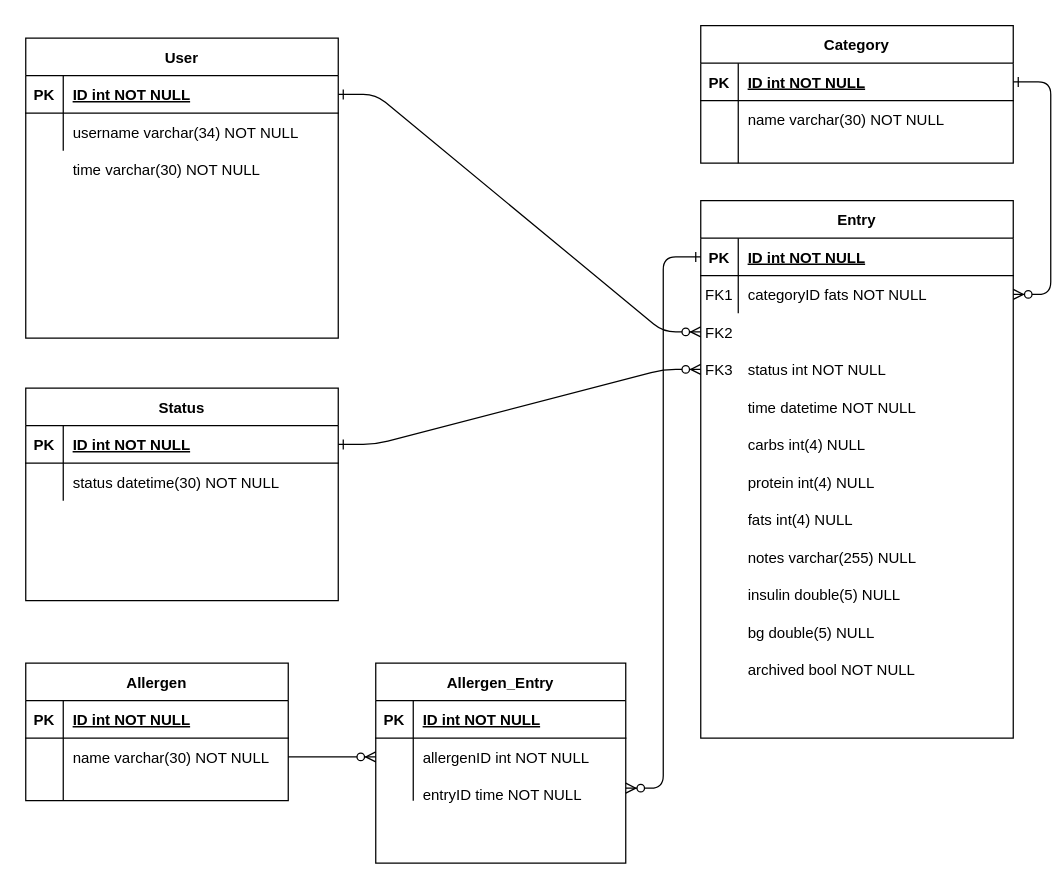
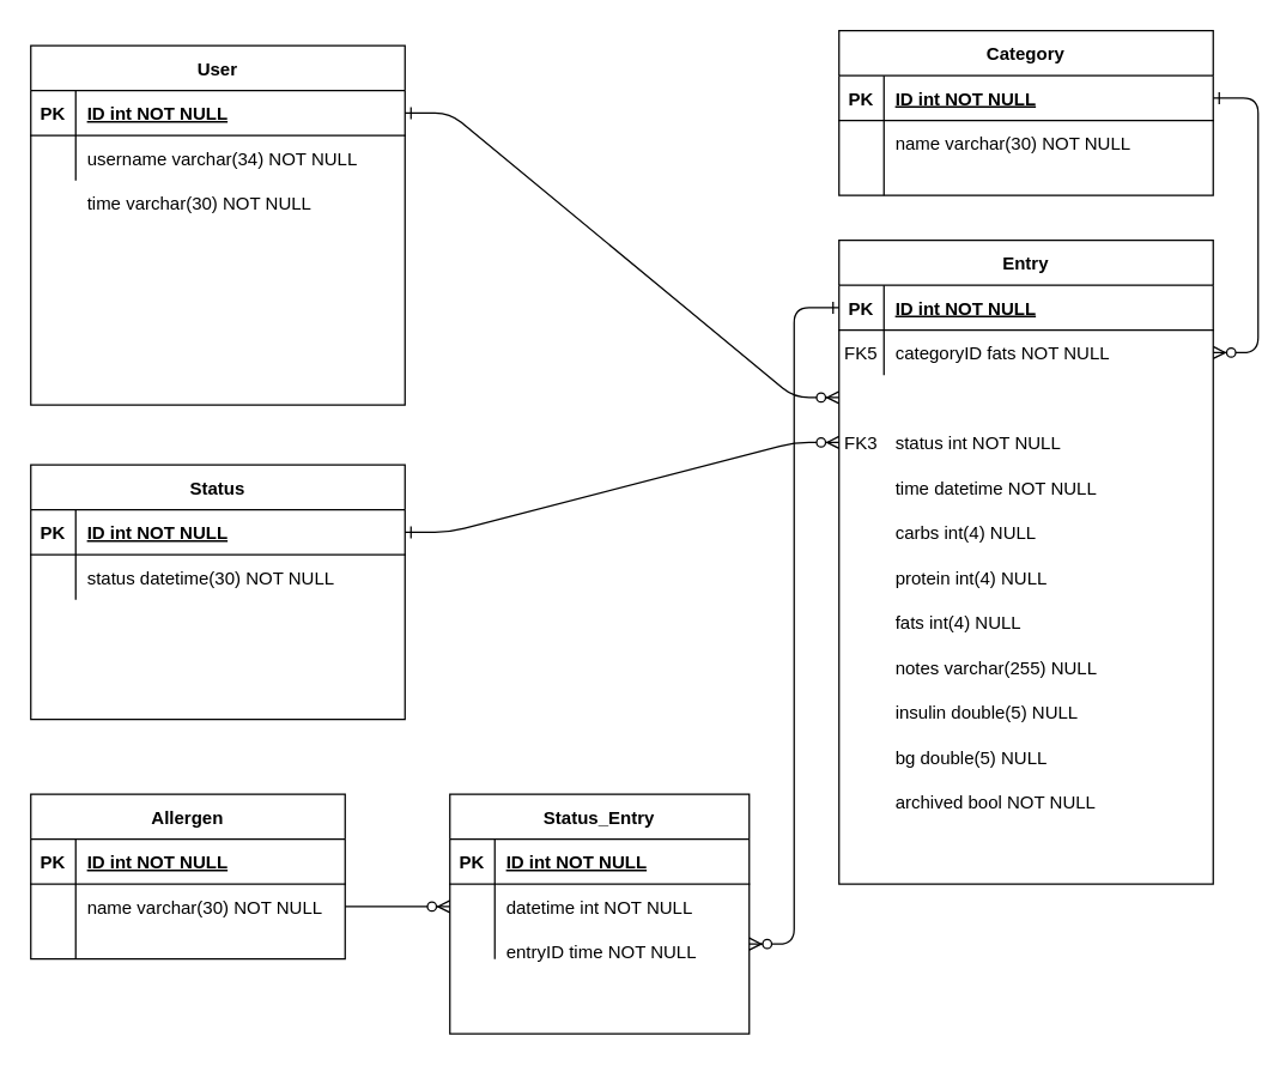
  <mxCell id="0" />
  <mxCell id="1" parent="0" />
  <mxCell id="2" value="" style="edgeStyle=entityRelationEdgeStyle;endArrow=ERzeroToMany;startArrow=ERone;endFill=1;startFill=0;" parent="1" source="5" target="66" edge="1"><mxGeometry width="100" height="100" relative="1" as="geometry"><mxPoint x="340" y="690" as="sourcePoint" /><mxPoint x="330" y="195" as="targetPoint" /></mxGeometry></mxCell>
  <mxCell id="3" value="" style="edgeStyle=entityRelationEdgeStyle;endArrow=ERzeroToMany;startArrow=ERone;endFill=1;startFill=0;" parent="1" source="50" target="63" edge="1"><mxGeometry width="100" height="100" relative="1" as="geometry"><mxPoint x="570" y="150" as="sourcePoint" /><mxPoint x="630" y="175" as="targetPoint" /></mxGeometry></mxCell>
  <mxCell id="4" value="User" style="shape=table;startSize=30;container=1;collapsible=1;childLayout=tableLayout;fixedRows=1;rowLines=0;fontStyle=1;align=center;resizeLast=1;" parent="1" vertex="1"><mxGeometry x="20" y="30" width="250" height="240" as="geometry" /></mxCell>
  <mxCell id="5" value="" style="shape=partialRectangle;collapsible=0;dropTarget=0;pointerEvents=0;fillColor=none;points=[[0,0.5],[1,0.5]];portConstraint=eastwest;top=0;left=0;right=0;bottom=1;" parent="4" vertex="1"><mxGeometry y="30" width="250" height="30" as="geometry" /></mxCell>
  <mxCell id="6" value="PK" style="shape=partialRectangle;overflow=hidden;connectable=0;fillColor=none;top=0;left=0;bottom=0;right=0;fontStyle=1;" parent="5" vertex="1"><mxGeometry width="30" height="30" as="geometry" /></mxCell>
  <mxCell id="7" value="ID int NOT NULL " style="shape=partialRectangle;overflow=hidden;connectable=0;fillColor=none;top=0;left=0;bottom=0;right=0;align=left;spacingLeft=6;fontStyle=5;" parent="5" vertex="1"><mxGeometry x="30" width="220" height="30" as="geometry" /></mxCell>
  <mxCell id="8" value="" style="shape=partialRectangle;collapsible=0;dropTarget=0;pointerEvents=0;fillColor=none;points=[[0,0.5],[1,0.5]];portConstraint=eastwest;top=0;left=0;right=0;bottom=0;" parent="4" vertex="1"><mxGeometry y="60" width="250" height="30" as="geometry" /></mxCell>
  <mxCell id="9" value="" style="shape=partialRectangle;overflow=hidden;connectable=0;fillColor=none;top=0;left=0;bottom=0;right=0;" parent="8" vertex="1"><mxGeometry width="30" height="30" as="geometry" /></mxCell>
  <mxCell id="10" value="username varchar(34) NOT NULL" style="shape=partialRectangle;overflow=hidden;connectable=0;fillColor=none;top=0;left=0;bottom=0;right=0;align=left;spacingLeft=6;" parent="8" vertex="1"><mxGeometry x="30" width="220" height="30" as="geometry" /></mxCell>
  <mxCell id="11" value="" style="shape=partialRectangle;collapsible=0;dropTarget=0;pointerEvents=0;fillColor=none;points=[[0,0.5],[1,0.5]];portConstraint=eastwest;top=0;left=0;right=0;bottom=0;" vertex="1" parent="1"><mxGeometry x="560" y="340" width="250" height="30" as="geometry" /></mxCell>
  <mxCell id="12" value="carbs int(4) NULL" style="shape=partialRectangle;overflow=hidden;connectable=0;fillColor=none;top=0;left=0;bottom=0;right=0;align=left;spacingLeft=6;" vertex="1" parent="11"><mxGeometry x="30" width="220" height="30" as="geometry" /></mxCell>
  <mxCell id="13" value="" style="shape=partialRectangle;collapsible=0;dropTarget=0;pointerEvents=0;fillColor=none;points=[[0,0.5],[1,0.5]];portConstraint=eastwest;top=0;left=0;right=0;bottom=0;" vertex="1" parent="1"><mxGeometry x="560" y="370" width="250" height="30" as="geometry" /></mxCell>
  <mxCell id="14" value="protein int(4) NULL" style="shape=partialRectangle;overflow=hidden;connectable=0;fillColor=none;top=0;left=0;bottom=0;right=0;align=left;spacingLeft=6;" vertex="1" parent="13"><mxGeometry x="30" width="220" height="30" as="geometry" /></mxCell>
  <mxCell id="15" value="" style="shape=partialRectangle;collapsible=0;dropTarget=0;pointerEvents=0;fillColor=none;points=[[0,0.5],[1,0.5]];portConstraint=eastwest;top=0;left=0;right=0;bottom=0;" vertex="1" parent="1"><mxGeometry x="560" y="400" width="250" height="30" as="geometry" /></mxCell>
  <mxCell id="16" value="fats int(4) NULL" style="shape=partialRectangle;overflow=hidden;connectable=0;fillColor=none;top=0;left=0;bottom=0;right=0;align=left;spacingLeft=6;" vertex="1" parent="15"><mxGeometry x="30" width="220" height="30" as="geometry" /></mxCell>
  <mxCell id="17" value="" style="shape=partialRectangle;collapsible=0;dropTarget=0;pointerEvents=0;fillColor=none;points=[[0,0.5],[1,0.5]];portConstraint=eastwest;top=0;left=0;right=0;bottom=0;" vertex="1" parent="1"><mxGeometry x="560" y="310" width="250" height="30" as="geometry" /></mxCell>
  <mxCell id="18" value="time datetime NOT NULL" style="shape=partialRectangle;overflow=hidden;connectable=0;fillColor=none;top=0;left=0;bottom=0;right=0;align=left;spacingLeft=6;" vertex="1" parent="17"><mxGeometry x="30" width="220" height="30" as="geometry" /></mxCell>
  <mxCell id="19" value="" style="shape=partialRectangle;collapsible=0;dropTarget=0;pointerEvents=0;fillColor=none;points=[[0,0.5],[1,0.5]];portConstraint=eastwest;top=0;left=0;right=0;bottom=0;" vertex="1" parent="1"><mxGeometry x="560" y="430" width="250" height="30" as="geometry" /></mxCell>
  <mxCell id="20" value="notes varchar(255) NULL" style="shape=partialRectangle;overflow=hidden;connectable=0;fillColor=none;top=0;left=0;bottom=0;right=0;align=left;spacingLeft=6;" vertex="1" parent="19"><mxGeometry x="30" width="220" height="30" as="geometry" /></mxCell>
  <mxCell id="21" value="" style="shape=partialRectangle;collapsible=0;dropTarget=0;pointerEvents=0;fillColor=none;points=[[0,0.5],[1,0.5]];portConstraint=eastwest;top=0;left=0;right=0;bottom=0;" vertex="1" parent="1"><mxGeometry x="560" y="280" width="250" height="30" as="geometry" /></mxCell>
  <mxCell id="22" value="status int NOT NULL" style="shape=partialRectangle;overflow=hidden;connectable=0;fillColor=none;top=0;left=0;bottom=0;right=0;align=left;spacingLeft=6;" vertex="1" parent="21"><mxGeometry x="30" width="220" height="30" as="geometry" /></mxCell>
  <mxCell id="23" value="FK3" style="shape=partialRectangle;overflow=hidden;connectable=0;fillColor=none;top=0;left=0;bottom=0;right=0;" vertex="1" parent="1"><mxGeometry x="560" y="280" width="30" height="30" as="geometry" /></mxCell>
  <mxCell id="24" value="" style="edgeStyle=entityRelationEdgeStyle;fontSize=12;html=1;endArrow=ERzeroToMany;endFill=1;startArrow=ERone;startFill=0;exitX=1;exitY=0.5;exitDx=0;exitDy=0;" edge="1" parent="1" source="33"><mxGeometry width="100" height="100" relative="1" as="geometry"><mxPoint x="260" y="294.5" as="sourcePoint" /><mxPoint x="560" y="295" as="targetPoint" /></mxGeometry></mxCell>
  <mxCell id="25" value="" style="shape=partialRectangle;collapsible=0;dropTarget=0;pointerEvents=0;fillColor=none;points=[[0,0.5],[1,0.5]];portConstraint=eastwest;top=0;left=0;right=0;bottom=0;" vertex="1" parent="1"><mxGeometry x="560" y="460" width="250" height="30" as="geometry" /></mxCell>
  <mxCell id="26" value="insulin double(5) NULL" style="shape=partialRectangle;overflow=hidden;connectable=0;fillColor=none;top=0;left=0;bottom=0;right=0;align=left;spacingLeft=6;" vertex="1" parent="25"><mxGeometry x="30" width="220" height="30" as="geometry" /></mxCell>
  <mxCell id="27" value="" style="shape=partialRectangle;collapsible=0;dropTarget=0;pointerEvents=0;fillColor=none;points=[[0,0.5],[1,0.5]];portConstraint=eastwest;top=0;left=0;right=0;bottom=0;" vertex="1" parent="1"><mxGeometry x="560" y="490" width="250" height="30" as="geometry" /></mxCell>
  <mxCell id="28" value="bg double(5) NULL" style="shape=partialRectangle;overflow=hidden;connectable=0;fillColor=none;top=0;left=0;bottom=0;right=0;align=left;spacingLeft=6;" vertex="1" parent="27"><mxGeometry x="30" width="220" height="30" as="geometry" /></mxCell>
  <mxCell id="29" value="time varchar(30) NOT NULL" style="shape=partialRectangle;overflow=hidden;connectable=0;fillColor=none;top=0;left=0;bottom=0;right=0;align=left;spacingLeft=6;" vertex="1" parent="1"><mxGeometry x="50" y="120" width="220" height="30" as="geometry" /></mxCell>
  <mxCell id="30" value="" style="shape=partialRectangle;collapsible=0;dropTarget=0;pointerEvents=0;fillColor=none;points=[[0,0.5],[1,0.5]];portConstraint=eastwest;top=0;left=0;right=0;bottom=0;" vertex="1" parent="1"><mxGeometry x="560" y="520" width="250" height="30" as="geometry" /></mxCell>
  <mxCell id="31" value="archived bool NOT NULL" style="shape=partialRectangle;overflow=hidden;connectable=0;fillColor=none;top=0;left=0;bottom=0;right=0;align=left;spacingLeft=6;" vertex="1" parent="30"><mxGeometry x="30" width="220" height="30" as="geometry" /></mxCell>
  <mxCell id="32" value="Status" style="shape=table;startSize=30;container=1;collapsible=1;childLayout=tableLayout;fixedRows=1;rowLines=0;fontStyle=1;align=center;resizeLast=1;" vertex="1" parent="1"><mxGeometry x="20" y="310" width="250" height="170" as="geometry" /></mxCell>
  <mxCell id="33" value="" style="shape=partialRectangle;collapsible=0;dropTarget=0;pointerEvents=0;fillColor=none;points=[[0,0.5],[1,0.5]];portConstraint=eastwest;top=0;left=0;right=0;bottom=1;" vertex="1" parent="32"><mxGeometry y="30" width="250" height="30" as="geometry" /></mxCell>
  <mxCell id="34" value="PK" style="shape=partialRectangle;overflow=hidden;connectable=0;fillColor=none;top=0;left=0;bottom=0;right=0;fontStyle=1;" vertex="1" parent="33"><mxGeometry width="30" height="30" as="geometry" /></mxCell>
  <mxCell id="35" value="ID int NOT NULL " style="shape=partialRectangle;overflow=hidden;connectable=0;fillColor=none;top=0;left=0;bottom=0;right=0;align=left;spacingLeft=6;fontStyle=5;" vertex="1" parent="33"><mxGeometry x="30" width="220" height="30" as="geometry" /></mxCell>
  <mxCell id="36" value="" style="shape=partialRectangle;collapsible=0;dropTarget=0;pointerEvents=0;fillColor=none;points=[[0,0.5],[1,0.5]];portConstraint=eastwest;top=0;left=0;right=0;bottom=0;" vertex="1" parent="32"><mxGeometry y="60" width="250" height="30" as="geometry" /></mxCell>
  <mxCell id="37" value="" style="shape=partialRectangle;overflow=hidden;connectable=0;fillColor=none;top=0;left=0;bottom=0;right=0;" vertex="1" parent="36"><mxGeometry width="30" height="30" as="geometry" /></mxCell>
  <mxCell id="38" value="status datetime(30) NOT NULL" style="shape=partialRectangle;overflow=hidden;connectable=0;fillColor=none;top=0;left=0;bottom=0;right=0;align=left;spacingLeft=6;" vertex="1" parent="36"><mxGeometry x="30" width="220" height="30" as="geometry" /></mxCell>
  <mxCell id="39" value="Allergen" style="shape=table;startSize=30;container=1;collapsible=1;childLayout=tableLayout;fixedRows=1;rowLines=0;fontStyle=1;align=center;resizeLast=1;" vertex="1" parent="1"><mxGeometry x="20" y="530" width="210" height="110" as="geometry" /></mxCell>
  <mxCell id="40" value="" style="shape=partialRectangle;collapsible=0;dropTarget=0;pointerEvents=0;fillColor=none;points=[[0,0.5],[1,0.5]];portConstraint=eastwest;top=0;left=0;right=0;bottom=1;" vertex="1" parent="39"><mxGeometry y="30" width="210" height="30" as="geometry" /></mxCell>
  <mxCell id="41" value="PK" style="shape=partialRectangle;overflow=hidden;connectable=0;fillColor=none;top=0;left=0;bottom=0;right=0;fontStyle=1;" vertex="1" parent="40"><mxGeometry width="30" height="30" as="geometry" /></mxCell>
  <mxCell id="42" value="ID int NOT NULL " style="shape=partialRectangle;overflow=hidden;connectable=0;fillColor=none;top=0;left=0;bottom=0;right=0;align=left;spacingLeft=6;fontStyle=5;" vertex="1" parent="40"><mxGeometry x="30" width="180" height="30" as="geometry" /></mxCell>
  <mxCell id="43" value="" style="shape=partialRectangle;collapsible=0;dropTarget=0;pointerEvents=0;fillColor=none;points=[[0,0.5],[1,0.5]];portConstraint=eastwest;top=0;left=0;right=0;bottom=0;" vertex="1" parent="39"><mxGeometry y="60" width="210" height="30" as="geometry" /></mxCell>
  <mxCell id="44" value="" style="shape=partialRectangle;overflow=hidden;connectable=0;fillColor=none;top=0;left=0;bottom=0;right=0;" vertex="1" parent="43"><mxGeometry width="30" height="30" as="geometry" /></mxCell>
  <mxCell id="45" value="name varchar(30) NOT NULL" style="shape=partialRectangle;overflow=hidden;connectable=0;fillColor=none;top=0;left=0;bottom=0;right=0;align=left;spacingLeft=6;" vertex="1" parent="43"><mxGeometry x="30" width="180" height="30" as="geometry" /></mxCell>
  <mxCell id="46" value="" style="shape=partialRectangle;collapsible=0;dropTarget=0;pointerEvents=0;fillColor=none;points=[[0,0.5],[1,0.5]];portConstraint=eastwest;top=0;left=0;right=0;bottom=0;" vertex="1" parent="39"><mxGeometry y="90" width="210" height="20" as="geometry" /></mxCell>
  <mxCell id="47" value="" style="shape=partialRectangle;overflow=hidden;connectable=0;fillColor=none;top=0;left=0;bottom=0;right=0;" vertex="1" parent="46"><mxGeometry width="30" height="20" as="geometry" /></mxCell>
  <mxCell id="48" value="" style="shape=partialRectangle;overflow=hidden;connectable=0;fillColor=none;top=0;left=0;bottom=0;right=0;align=left;spacingLeft=6;" vertex="1" parent="46"><mxGeometry x="30" width="180" height="20" as="geometry" /></mxCell>
  <mxCell id="49" value="Category" style="shape=table;startSize=30;container=1;collapsible=1;childLayout=tableLayout;fixedRows=1;rowLines=0;fontStyle=1;align=center;resizeLast=1;" parent="1" vertex="1"><mxGeometry x="560" y="20" width="250" height="110" as="geometry" /></mxCell>
  <mxCell id="50" value="" style="shape=partialRectangle;collapsible=0;dropTarget=0;pointerEvents=0;fillColor=none;points=[[0,0.5],[1,0.5]];portConstraint=eastwest;top=0;left=0;right=0;bottom=1;" parent="49" vertex="1"><mxGeometry y="30" width="250" height="30" as="geometry" /></mxCell>
  <mxCell id="51" value="PK" style="shape=partialRectangle;overflow=hidden;connectable=0;fillColor=none;top=0;left=0;bottom=0;right=0;fontStyle=1;" parent="50" vertex="1"><mxGeometry width="30" height="30" as="geometry" /></mxCell>
  <mxCell id="52" value="ID int NOT NULL " style="shape=partialRectangle;overflow=hidden;connectable=0;fillColor=none;top=0;left=0;bottom=0;right=0;align=left;spacingLeft=6;fontStyle=5;" parent="50" vertex="1"><mxGeometry x="30" width="220" height="30" as="geometry" /></mxCell>
  <mxCell id="53" value="" style="shape=partialRectangle;collapsible=0;dropTarget=0;pointerEvents=0;fillColor=none;points=[[0,0.5],[1,0.5]];portConstraint=eastwest;top=0;left=0;right=0;bottom=0;" vertex="1" parent="49"><mxGeometry y="60" width="250" height="30" as="geometry" /></mxCell>
  <mxCell id="54" value="" style="shape=partialRectangle;overflow=hidden;connectable=0;fillColor=none;top=0;left=0;bottom=0;right=0;" vertex="1" parent="53"><mxGeometry width="30" height="30" as="geometry" /></mxCell>
  <mxCell id="55" value="name varchar(30) NOT NULL" style="shape=partialRectangle;overflow=hidden;connectable=0;fillColor=none;top=0;left=0;bottom=0;right=0;align=left;spacingLeft=6;" vertex="1" parent="53"><mxGeometry x="30" width="220" height="30" as="geometry" /></mxCell>
  <mxCell id="56" value="" style="shape=partialRectangle;collapsible=0;dropTarget=0;pointerEvents=0;fillColor=none;points=[[0,0.5],[1,0.5]];portConstraint=eastwest;top=0;left=0;right=0;bottom=0;" parent="49" vertex="1"><mxGeometry y="90" width="250" height="20" as="geometry" /></mxCell>
  <mxCell id="57" value="" style="shape=partialRectangle;overflow=hidden;connectable=0;fillColor=none;top=0;left=0;bottom=0;right=0;" parent="56" vertex="1"><mxGeometry width="30" height="20" as="geometry" /></mxCell>
  <mxCell id="58" value="" style="shape=partialRectangle;overflow=hidden;connectable=0;fillColor=none;top=0;left=0;bottom=0;right=0;align=left;spacingLeft=6;" parent="56" vertex="1"><mxGeometry x="30" width="220" height="20" as="geometry" /></mxCell>
  <mxCell id="59" value="Entry" style="shape=table;startSize=30;container=1;collapsible=1;childLayout=tableLayout;fixedRows=1;rowLines=0;fontStyle=1;align=center;resizeLast=1;" parent="1" vertex="1"><mxGeometry x="560" y="160" width="250" height="430" as="geometry" /></mxCell>
  <mxCell id="60" value="" style="shape=partialRectangle;collapsible=0;dropTarget=0;pointerEvents=0;fillColor=none;points=[[0,0.5],[1,0.5]];portConstraint=eastwest;top=0;left=0;right=0;bottom=1;" parent="59" vertex="1"><mxGeometry y="30" width="250" height="30" as="geometry" /></mxCell>
  <mxCell id="61" value="PK" style="shape=partialRectangle;overflow=hidden;connectable=0;fillColor=none;top=0;left=0;bottom=0;right=0;fontStyle=1;" parent="60" vertex="1"><mxGeometry width="30" height="30" as="geometry" /></mxCell>
  <mxCell id="62" value="ID int NOT NULL " style="shape=partialRectangle;overflow=hidden;connectable=0;fillColor=none;top=0;left=0;bottom=0;right=0;align=left;spacingLeft=6;fontStyle=5;" parent="60" vertex="1"><mxGeometry x="30" width="220" height="30" as="geometry" /></mxCell>
  <mxCell id="63" value="" style="shape=partialRectangle;collapsible=0;dropTarget=0;pointerEvents=0;fillColor=none;points=[[0,0.5],[1,0.5]];portConstraint=eastwest;top=0;left=0;right=0;bottom=0;" parent="59" vertex="1"><mxGeometry y="60" width="250" height="30" as="geometry" /></mxCell>
- <mxCell id="64" value="FK1" style="shape=partialRectangle;overflow=hidden;connectable=0;fillColor=none;top=0;left=0;bottom=0;right=0;" parent="63" vertex="1"><mxGeometry width="30" height="30" as="geometry" /></mxCell>
+ <mxCell id="64" value="FK5" style="shape=partialRectangle;overflow=hidden;connectable=0;fillColor=none;top=0;left=0;bottom=0;right=0;" parent="63" vertex="1"><mxGeometry width="30" height="30" as="geometry" /></mxCell>
  <mxCell id="65" value="categoryID fats NOT NULL" style="shape=partialRectangle;overflow=hidden;connectable=0;fillColor=none;top=0;left=0;bottom=0;right=0;align=left;spacingLeft=6;" parent="63" vertex="1"><mxGeometry x="30" width="220" height="30" as="geometry" /></mxCell>
  <mxCell id="66" value="" style="shape=partialRectangle;collapsible=0;dropTarget=0;pointerEvents=0;fillColor=none;points=[[0,0.5],[1,0.5]];portConstraint=eastwest;top=0;left=0;right=0;bottom=0;" parent="59" vertex="1"><mxGeometry y="90" width="250" height="30" as="geometry" /></mxCell>
- <mxCell id="67" value="FK2" style="shape=partialRectangle;overflow=hidden;connectable=0;fillColor=none;top=0;left=0;bottom=0;right=0;" parent="66" vertex="1"><mxGeometry width="30" height="30" as="geometry" /></mxCell>
- <mxCell id="68" value="Allergen_Entry" style="shape=table;startSize=30;container=1;collapsible=1;childLayout=tableLayout;fixedRows=1;rowLines=0;fontStyle=1;align=center;resizeLast=1;" vertex="1" parent="1"><mxGeometry x="300" y="530" width="200" height="160" as="geometry" /></mxCell>
+ <mxCell id="68" value="Status_Entry" style="shape=table;startSize=30;container=1;collapsible=1;childLayout=tableLayout;fixedRows=1;rowLines=0;fontStyle=1;align=center;resizeLast=1;" vertex="1" parent="1"><mxGeometry x="300" y="530" width="200" height="160" as="geometry" /></mxCell>
  <mxCell id="69" value="" style="shape=partialRectangle;collapsible=0;dropTarget=0;pointerEvents=0;fillColor=none;points=[[0,0.5],[1,0.5]];portConstraint=eastwest;top=0;left=0;right=0;bottom=1;" vertex="1" parent="68"><mxGeometry y="30" width="200" height="30" as="geometry" /></mxCell>
  <mxCell id="70" value="PK" style="shape=partialRectangle;overflow=hidden;connectable=0;fillColor=none;top=0;left=0;bottom=0;right=0;fontStyle=1;" vertex="1" parent="69"><mxGeometry width="30" height="30" as="geometry" /></mxCell>
  <mxCell id="71" value="ID int NOT NULL " style="shape=partialRectangle;overflow=hidden;connectable=0;fillColor=none;top=0;left=0;bottom=0;right=0;align=left;spacingLeft=6;fontStyle=5;" vertex="1" parent="69"><mxGeometry x="30" width="170" height="30" as="geometry" /></mxCell>
  <mxCell id="72" value="" style="shape=partialRectangle;collapsible=0;dropTarget=0;pointerEvents=0;fillColor=none;points=[[0,0.5],[1,0.5]];portConstraint=eastwest;top=0;left=0;right=0;bottom=0;" vertex="1" parent="68"><mxGeometry y="60" width="200" height="30" as="geometry" /></mxCell>
  <mxCell id="73" value="" style="shape=partialRectangle;overflow=hidden;connectable=0;fillColor=none;top=0;left=0;bottom=0;right=0;" vertex="1" parent="72"><mxGeometry width="30" height="30" as="geometry" /></mxCell>
- <mxCell id="74" value="allergenID int NOT NULL" style="shape=partialRectangle;overflow=hidden;connectable=0;fillColor=none;top=0;left=0;bottom=0;right=0;align=left;spacingLeft=6;" vertex="1" parent="72"><mxGeometry x="30" width="170" height="30" as="geometry" /></mxCell>
+ <mxCell id="74" value="datetime int NOT NULL" style="shape=partialRectangle;overflow=hidden;connectable=0;fillColor=none;top=0;left=0;bottom=0;right=0;align=left;spacingLeft=6;" vertex="1" parent="72"><mxGeometry x="30" width="170" height="30" as="geometry" /></mxCell>
  <mxCell id="75" value="" style="shape=partialRectangle;collapsible=0;dropTarget=0;pointerEvents=0;fillColor=none;points=[[0,0.5],[1,0.5]];portConstraint=eastwest;top=0;left=0;right=0;bottom=0;" vertex="1" parent="68"><mxGeometry y="90" width="200" height="20" as="geometry" /></mxCell>
  <mxCell id="76" value="" style="shape=partialRectangle;overflow=hidden;connectable=0;fillColor=none;top=0;left=0;bottom=0;right=0;" vertex="1" parent="75"><mxGeometry width="30" height="20" as="geometry" /></mxCell>
  <mxCell id="77" value="" style="shape=partialRectangle;overflow=hidden;connectable=0;fillColor=none;top=0;left=0;bottom=0;right=0;align=left;spacingLeft=6;" vertex="1" parent="75"><mxGeometry x="30" width="170" height="20" as="geometry" /></mxCell>
  <mxCell id="78" value="entryID time NOT NULL" style="shape=partialRectangle;overflow=hidden;connectable=0;fillColor=none;top=0;left=0;bottom=0;right=0;align=left;spacingLeft=6;" vertex="1" parent="1"><mxGeometry x="330" y="620" width="170" height="30" as="geometry" /></mxCell>
  <mxCell id="79" value="" style="edgeStyle=entityRelationEdgeStyle;fontSize=12;html=1;endArrow=ERone;endFill=0;entryX=0;entryY=0.5;entryDx=0;entryDy=0;startArrow=ERzeroToMany;startFill=1;" edge="1" parent="1" target="60"><mxGeometry width="100" height="100" relative="1" as="geometry"><mxPoint x="500" y="630" as="sourcePoint" /><mxPoint x="510" y="160" as="targetPoint" /></mxGeometry></mxCell>
  <mxCell id="80" value="" style="edgeStyle=entityRelationEdgeStyle;fontSize=12;html=1;endArrow=ERzeroToMany;endFill=1;entryX=0;entryY=0.5;entryDx=0;entryDy=0;exitX=1;exitY=0.5;exitDx=0;exitDy=0;" edge="1" parent="1" source="43" target="72"><mxGeometry width="100" height="100" relative="1" as="geometry"><mxPoint x="230" y="830" as="sourcePoint" /><mxPoint x="330" y="730" as="targetPoint" /></mxGeometry></mxCell>
